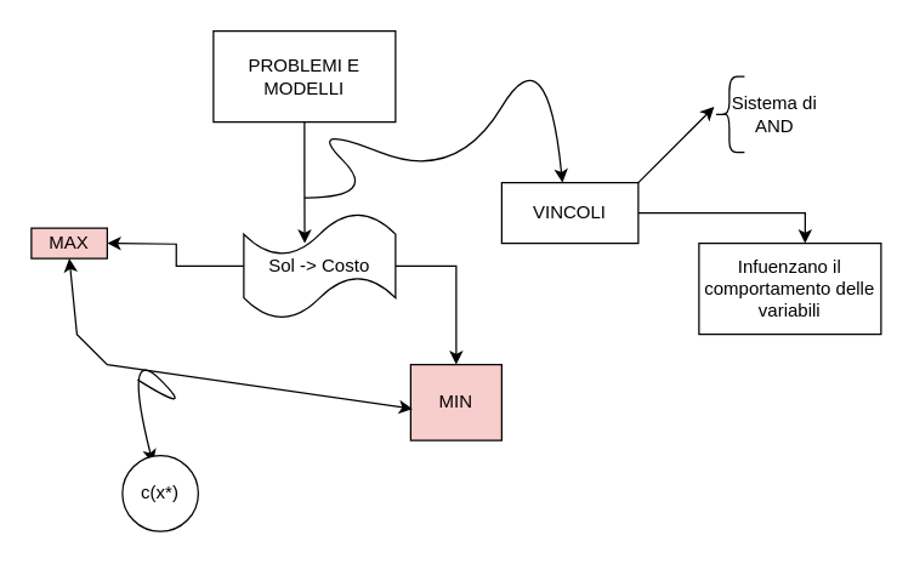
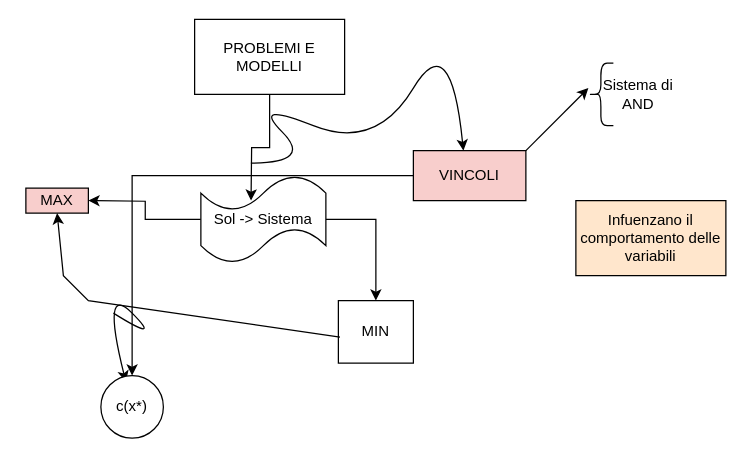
  <mxCell id="0" />
  <mxCell id="1" parent="0" />
  <mxCell id="2" style="edgeStyle=orthogonalEdgeStyle;rounded=0;orthogonalLoop=1;jettySize=auto;html=1;exitX=0.5;exitY=1;exitDx=0;exitDy=0;" parent="1" source="3" edge="1"><mxGeometry relative="1" as="geometry"><mxPoint x="200.143" y="160" as="targetPoint" /></mxGeometry></mxCell>
- <mxCell id="3" value="PROBLEMI E MODELLI" style="rounded=0;whiteSpace=wrap;html=1;" parent="1" vertex="1"><mxGeometry x="140" y="20" width="120" height="60" as="geometry" /></mxCell>
+ <mxCell id="3" value="PROBLEMI E MODELLI" style="rounded=0;whiteSpace=wrap;html=1;" parent="1" vertex="1"><mxGeometry x="155" y="15" width="120" height="60" as="geometry" /></mxCell>
  <mxCell id="4" style="edgeStyle=orthogonalEdgeStyle;rounded=0;orthogonalLoop=1;jettySize=auto;html=1;exitX=0;exitY=0.5;exitDx=0;exitDy=0;exitPerimeter=0;" parent="1" source="6" edge="1"><mxGeometry relative="1" as="geometry"><mxPoint x="70" y="160" as="targetPoint" /></mxGeometry></mxCell>
  <mxCell id="5" style="edgeStyle=orthogonalEdgeStyle;rounded=0;orthogonalLoop=1;jettySize=auto;html=1;exitX=1;exitY=0.5;exitDx=0;exitDy=0;exitPerimeter=0;entryX=0.5;entryY=0;entryDx=0;entryDy=0;" parent="1" source="6" target="8" edge="1"><mxGeometry relative="1" as="geometry"><mxPoint x="360" y="230" as="targetPoint" /></mxGeometry></mxCell>
- <mxCell id="6" value="Sol -&amp;gt; Costo" style="shape=tape;whiteSpace=wrap;html=1;" parent="1" vertex="1"><mxGeometry x="160" y="140" width="100" height="70" as="geometry" /></mxCell>
+ <mxCell id="6" value="Sol -&amp;gt; Sistema" style="shape=tape;whiteSpace=wrap;html=1;" parent="1" vertex="1"><mxGeometry x="160" y="140" width="100" height="70" as="geometry" /></mxCell>
  <mxCell id="7" value="MAX" style="rounded=0;whiteSpace=wrap;html=1;fillColor=#f8cecc;" parent="1" vertex="1"><mxGeometry x="20" y="150" width="50" height="20" as="geometry" /></mxCell>
- <mxCell id="8" value="&lt;div&gt;MIN&lt;/div&gt;" style="rounded=0;whiteSpace=wrap;html=1;fillColor=#f8cecc;" parent="1" vertex="1"><mxGeometry x="270" y="240" width="60" height="50" as="geometry" /></mxCell>
- <mxCell id="9" value="" style="endArrow=classic;startArrow=classic;html=1;rounded=0;exitX=0.5;exitY=1;exitDx=0;exitDy=0;entryX=0.021;entryY=0.584;entryDx=0;entryDy=0;entryPerimeter=0;" parent="1" source="7" target="8" edge="1"><mxGeometry width="50" height="50" relative="1" as="geometry"><mxPoint x="80" y="290" as="sourcePoint" /><mxPoint x="190" y="300" as="targetPoint" /><Array as="points"><mxPoint x="50" y="220" /><mxPoint x="70" y="240" /></Array></mxGeometry></mxCell>
+ <mxCell id="8" value="&lt;div&gt;MIN&lt;/div&gt;" style="rounded=0;whiteSpace=wrap;html=1;" parent="1" vertex="1"><mxGeometry x="270" y="240" width="60" height="50" as="geometry" /></mxCell>
+ <mxCell id="9" value="" style="endArrow=none;startArrow=classic;html=1;rounded=0;exitX=0.5;exitY=1;exitDx=0;exitDy=0;entryX=0.021;entryY=0.584;entryDx=0;entryDy=0;entryPerimeter=0;" parent="1" source="7" target="8" edge="1"><mxGeometry width="50" height="50" relative="1" as="geometry"><mxPoint x="80" y="290" as="sourcePoint" /><mxPoint x="190" y="300" as="targetPoint" /><Array as="points"><mxPoint x="50" y="220" /><mxPoint x="70" y="240" /></Array></mxGeometry></mxCell>
  <mxCell id="10" value="" style="curved=1;endArrow=classic;html=1;rounded=0;" parent="1" edge="1"><mxGeometry width="50" height="50" relative="1" as="geometry"><mxPoint x="90" y="250" as="sourcePoint" /><mxPoint x="100" y="305" as="targetPoint" /><Array as="points"><mxPoint x="130" y="275" /><mxPoint x="80" y="225" /></Array></mxGeometry></mxCell>
  <mxCell id="11" value="c(x*)" style="ellipse;whiteSpace=wrap;html=1;" parent="1" vertex="1"><mxGeometry x="80" y="300" width="50" height="50" as="geometry" /></mxCell>
  <mxCell id="12" value="" style="curved=1;endArrow=classic;html=1;rounded=0;" edge="1" parent="1"><mxGeometry width="50" height="50" relative="1" as="geometry"><mxPoint x="200" y="130" as="sourcePoint" /><mxPoint x="370" y="120" as="targetPoint" /><Array as="points"><mxPoint x="250" y="130" /><mxPoint x="200" y="80" /><mxPoint x="300" y="120" /><mxPoint x="360" y="20" /></Array></mxGeometry></mxCell>
- <mxCell id="13" value="VINCOLI" style="rounded=0;whiteSpace=wrap;html=1;" vertex="1" parent="1"><mxGeometry x="330" y="120" width="90" height="40" as="geometry" /></mxCell>
- <mxCell id="14" value="Infuenzano il comportamento delle variabili" style="rounded=0;whiteSpace=wrap;html=1;" vertex="1" parent="1"><mxGeometry x="460" y="160" width="120" height="60" as="geometry" /></mxCell>
- <mxCell id="15" style="edgeStyle=orthogonalEdgeStyle;rounded=0;orthogonalLoop=1;jettySize=auto;html=1;entryX=0.583;entryY=0;entryDx=0;entryDy=0;entryPerimeter=0;" edge="1" parent="1" source="13" target="14"><mxGeometry relative="1" as="geometry" /></mxCell>
+ <mxCell id="13" value="VINCOLI" style="rounded=0;whiteSpace=wrap;html=1;fillColor=#f8cecc;" vertex="1" parent="1"><mxGeometry x="330" y="120" width="90" height="40" as="geometry" /></mxCell>
+ <mxCell id="14" value="Infuenzano il comportamento delle variabili" style="rounded=0;whiteSpace=wrap;html=1;fillColor=#ffe6cc;" vertex="1" parent="1"><mxGeometry x="460" y="160" width="120" height="60" as="geometry" /></mxCell>
+ <mxCell id="15" style="edgeStyle=orthogonalEdgeStyle;rounded=0;orthogonalLoop=1;jettySize=auto;html=1;" edge="1" parent="1" source="13" target="11"><mxGeometry relative="1" as="geometry" /></mxCell>
  <mxCell id="16" value="" style="endArrow=classic;html=1;rounded=0;" edge="1" parent="1"><mxGeometry width="50" height="50" relative="1" as="geometry"><mxPoint x="420" y="120" as="sourcePoint" /><mxPoint x="470" y="70" as="targetPoint" /></mxGeometry></mxCell>
  <mxCell id="17" value="" style="shape=curlyBracket;whiteSpace=wrap;html=1;rounded=1;labelPosition=left;verticalLabelPosition=middle;align=right;verticalAlign=middle;" vertex="1" parent="1"><mxGeometry x="470" y="50" width="20" height="50" as="geometry" /></mxCell>
  <mxCell id="18" value="&lt;div&gt;Sistema di AND&lt;/div&gt;" style="text;html=1;align=center;verticalAlign=middle;whiteSpace=wrap;rounded=0;" vertex="1" parent="1"><mxGeometry x="480" y="60" width="60" height="30" as="geometry" /></mxCell>
